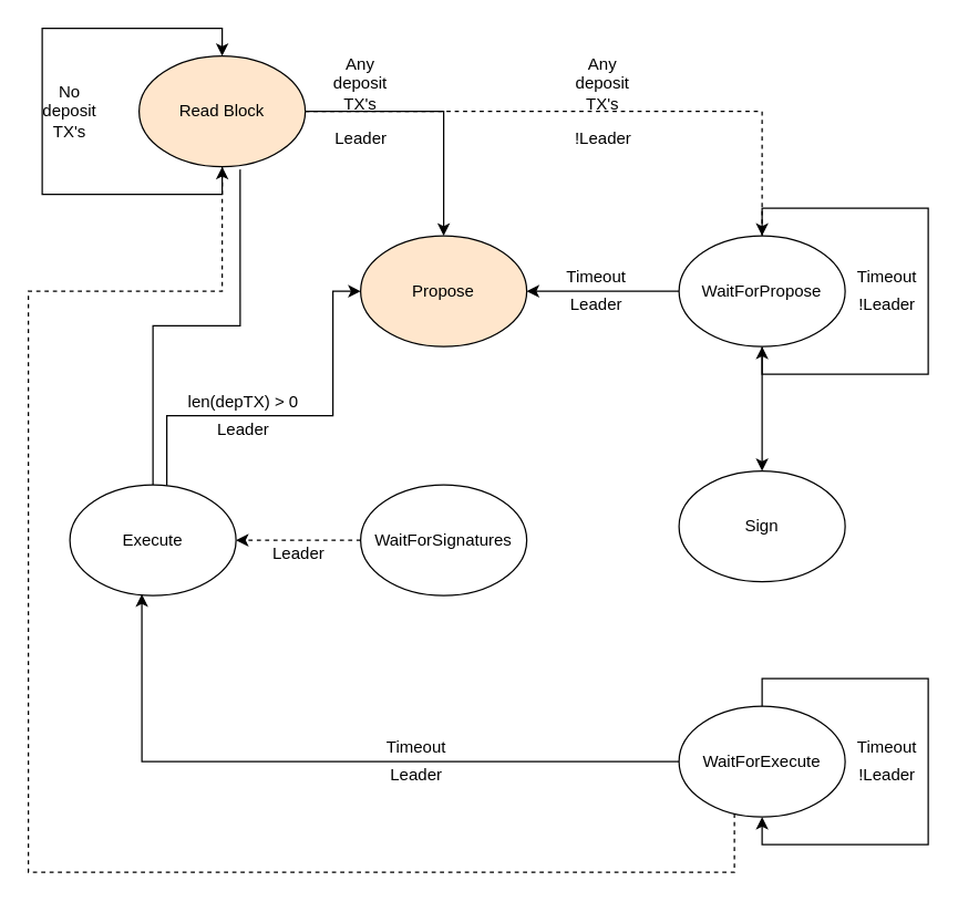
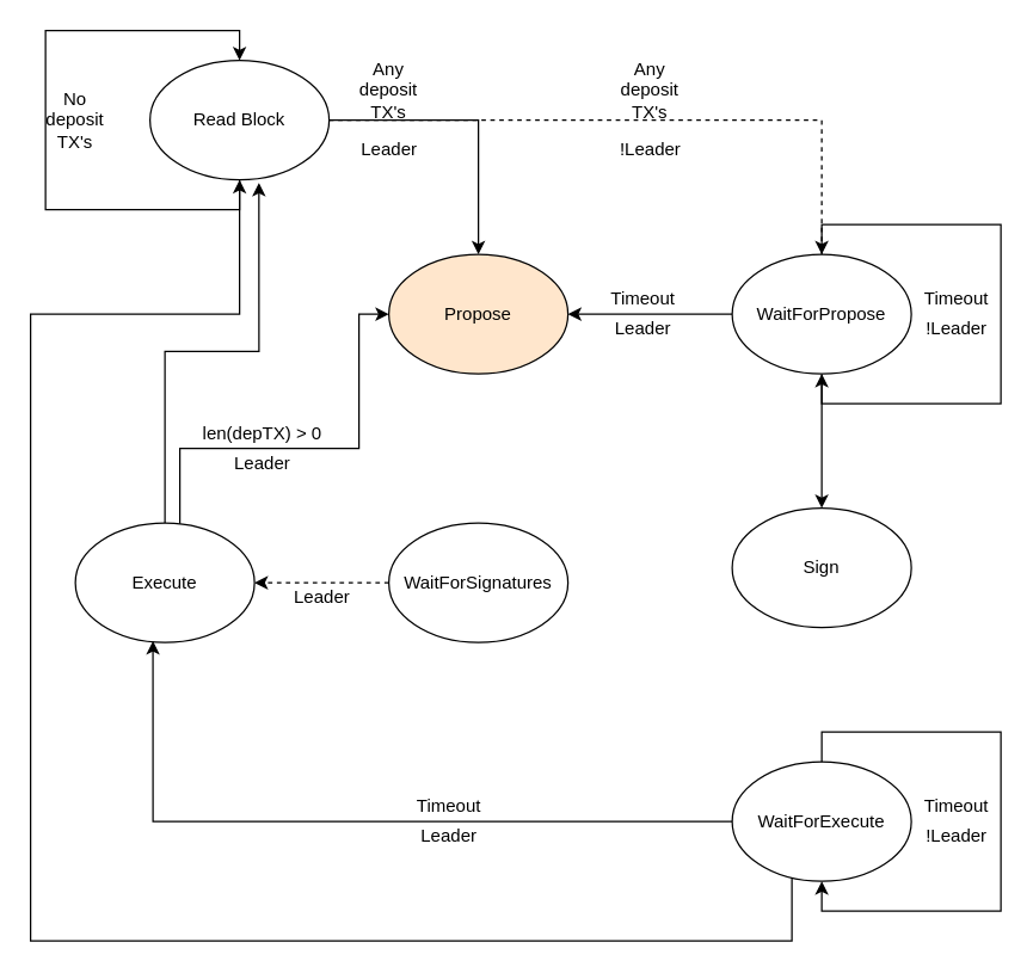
  <mxCell id="0" />
  <mxCell id="1" parent="0" />
  <mxCell id="2" style="edgeStyle=orthogonalEdgeStyle;rounded=0;orthogonalLoop=1;jettySize=auto;html=1;entryX=0.5;entryY=0;entryDx=0;entryDy=0;" edge="1" parent="1" source="4" target="8"><mxGeometry relative="1" as="geometry" /></mxCell>
  <mxCell id="3" style="edgeStyle=orthogonalEdgeStyle;rounded=0;orthogonalLoop=1;jettySize=auto;html=1;entryX=0.5;entryY=0;entryDx=0;entryDy=0;dashed=1;" edge="1" parent="1" source="4" target="14"><mxGeometry relative="1" as="geometry"><mxPoint x="540" y="80" as="targetPoint" /></mxGeometry></mxCell>
- <mxCell id="4" value="Read Block" style="ellipse;whiteSpace=wrap;html=1;fillColor=#ffe6cc;" vertex="1" parent="1"><mxGeometry x="100" y="40" width="120" height="80" as="geometry" /></mxCell>
+ <mxCell id="4" value="Read Block" style="ellipse;whiteSpace=wrap;html=1;" vertex="1" parent="1"><mxGeometry x="100" y="40" width="120" height="80" as="geometry" /></mxCell>
  <mxCell id="5" style="edgeStyle=orthogonalEdgeStyle;rounded=0;orthogonalLoop=1;jettySize=auto;html=1;exitX=0.5;exitY=1;exitDx=0;exitDy=0;" edge="1" parent="1" source="4" target="4"><mxGeometry relative="1" as="geometry" /></mxCell>
  <mxCell id="6" style="edgeStyle=orthogonalEdgeStyle;rounded=0;orthogonalLoop=1;jettySize=auto;html=1;exitX=0.5;exitY=1;exitDx=0;exitDy=0;entryX=0.5;entryY=0;entryDx=0;entryDy=0;" edge="1" parent="1" source="4" target="4"><mxGeometry relative="1" as="geometry"><Array as="points"><mxPoint x="160" y="140" /><mxPoint x="30" y="140" /><mxPoint x="30" y="20" /><mxPoint x="160" y="20" /></Array></mxGeometry></mxCell>
  <mxCell id="7" value="No deposit TX's" style="text;html=1;strokeColor=none;fillColor=none;align=center;verticalAlign=middle;whiteSpace=wrap;rounded=0;" vertex="1" parent="1"><mxGeometry x="30" y="70" width="40" height="20" as="geometry" /></mxCell>
  <mxCell id="8" value="Propose" style="ellipse;whiteSpace=wrap;html=1;fillColor=#ffe6cc;" vertex="1" parent="1"><mxGeometry x="260" y="170" width="120" height="80" as="geometry" /></mxCell>
  <mxCell id="9" value="Any deposit TX's" style="text;html=1;strokeColor=none;fillColor=none;align=center;verticalAlign=middle;whiteSpace=wrap;rounded=0;" vertex="1" parent="1"><mxGeometry x="240" y="50" width="40" height="20" as="geometry" /></mxCell>
  <mxCell id="10" value="Leader" style="text;html=1;align=center;verticalAlign=middle;resizable=0;points=[];autosize=1;" vertex="1" parent="1"><mxGeometry x="235" y="90" width="50" height="20" as="geometry" /></mxCell>
  <mxCell id="11" style="edgeStyle=orthogonalEdgeStyle;rounded=0;orthogonalLoop=1;jettySize=auto;html=1;" edge="1" parent="1" source="14" target="8"><mxGeometry relative="1" as="geometry" /></mxCell>
  <mxCell id="12" style="edgeStyle=orthogonalEdgeStyle;rounded=0;orthogonalLoop=1;jettySize=auto;html=1;entryX=0.5;entryY=1;entryDx=0;entryDy=0;" edge="1" parent="1" source="14" target="14"><mxGeometry relative="1" as="geometry"><mxPoint x="550" y="310" as="targetPoint" /><Array as="points"><mxPoint x="550" y="150" /><mxPoint x="670" y="150" /><mxPoint x="670" y="270" /><mxPoint x="550" y="270" /></Array></mxGeometry></mxCell>
  <mxCell id="13" style="edgeStyle=orthogonalEdgeStyle;rounded=0;orthogonalLoop=1;jettySize=auto;html=1;entryX=0.5;entryY=0;entryDx=0;entryDy=0;" edge="1" parent="1" source="14" target="30"><mxGeometry relative="1" as="geometry" /></mxCell>
  <mxCell id="14" value="WaitForPropose" style="ellipse;whiteSpace=wrap;html=1;" vertex="1" parent="1"><mxGeometry x="490" y="170" width="120" height="80" as="geometry" /></mxCell>
  <mxCell id="15" value="Timeout" style="text;html=1;align=center;verticalAlign=middle;resizable=0;points=[];autosize=1;" vertex="1" parent="1"><mxGeometry x="400" y="190" width="60" height="20" as="geometry" /></mxCell>
  <mxCell id="16" value="Leader" style="text;html=1;align=center;verticalAlign=middle;resizable=0;points=[];autosize=1;" vertex="1" parent="1"><mxGeometry x="405" y="210" width="50" height="20" as="geometry" /></mxCell>
  <mxCell id="17" value="Timeout" style="text;html=1;align=center;verticalAlign=middle;resizable=0;points=[];autosize=1;" vertex="1" parent="1"><mxGeometry x="610" y="190" width="60" height="20" as="geometry" /></mxCell>
  <mxCell id="18" value="!Leader" style="text;html=1;align=center;verticalAlign=middle;resizable=0;points=[];autosize=1;" vertex="1" parent="1"><mxGeometry x="610" y="210" width="60" height="20" as="geometry" /></mxCell>
  <mxCell id="19" style="edgeStyle=orthogonalEdgeStyle;rounded=0;orthogonalLoop=1;jettySize=auto;html=1;dashed=1;" edge="1" parent="1" source="20" target="23"><mxGeometry relative="1" as="geometry" /></mxCell>
  <mxCell id="20" value="WaitForSignatures" style="ellipse;whiteSpace=wrap;html=1;" vertex="1" parent="1"><mxGeometry x="260" y="350" width="120" height="80" as="geometry" /></mxCell>
- <mxCell id="21" style="edgeStyle=orthogonalEdgeStyle;rounded=0;orthogonalLoop=1;jettySize=auto;html=1;entryX=0.608;entryY=1.025;entryDx=0;entryDy=0;entryPerimeter=0;endArrow=none;" edge="1" parent="1" source="23" target="4"><mxGeometry relative="1" as="geometry"><mxPoint x="170" y="230" as="targetPoint" /></mxGeometry></mxCell>
+ <mxCell id="21" style="edgeStyle=orthogonalEdgeStyle;rounded=0;orthogonalLoop=1;jettySize=auto;html=1;entryX=0.608;entryY=1.025;entryDx=0;entryDy=0;entryPerimeter=0;" edge="1" parent="1" source="23" target="4"><mxGeometry relative="1" as="geometry"><mxPoint x="170" y="230" as="targetPoint" /></mxGeometry></mxCell>
  <mxCell id="22" style="edgeStyle=orthogonalEdgeStyle;rounded=0;orthogonalLoop=1;jettySize=auto;html=1;entryX=0;entryY=0.5;entryDx=0;entryDy=0;" edge="1" parent="1" source="23" target="8"><mxGeometry relative="1" as="geometry"><mxPoint x="230" y="210" as="targetPoint" /><Array as="points"><mxPoint x="120" y="300" /><mxPoint x="240" y="300" /><mxPoint x="240" y="210" /></Array></mxGeometry></mxCell>
  <mxCell id="23" value="Execute" style="ellipse;whiteSpace=wrap;html=1;" vertex="1" parent="1"><mxGeometry x="50" y="350" width="120" height="80" as="geometry" /></mxCell>
  <mxCell id="24" value="Leader" style="text;html=1;align=center;verticalAlign=middle;resizable=0;points=[];autosize=1;" vertex="1" parent="1"><mxGeometry x="190" y="390" width="50" height="20" as="geometry" /></mxCell>
  <mxCell id="25" style="edgeStyle=orthogonalEdgeStyle;rounded=0;orthogonalLoop=1;jettySize=auto;html=1;entryX=0.433;entryY=0.988;entryDx=0;entryDy=0;entryPerimeter=0;" edge="1" parent="1" source="27" target="23"><mxGeometry relative="1" as="geometry"><mxPoint x="100" y="550" as="targetPoint" /></mxGeometry></mxCell>
- <mxCell id="26" style="edgeStyle=orthogonalEdgeStyle;rounded=0;orthogonalLoop=1;jettySize=auto;html=1;entryX=0.5;entryY=1;entryDx=0;entryDy=0;dashed=1;" edge="1" parent="1" source="27" target="4"><mxGeometry relative="1" as="geometry"><mxPoint x="150" y="200" as="targetPoint" /><Array as="points"><mxPoint x="530" y="630" /><mxPoint x="20" y="630" /><mxPoint x="20" y="210" /><mxPoint x="160" y="210" /></Array></mxGeometry></mxCell>
+ <mxCell id="26" style="edgeStyle=orthogonalEdgeStyle;rounded=0;orthogonalLoop=1;jettySize=auto;html=1;entryX=0.5;entryY=1;entryDx=0;entryDy=0;" edge="1" parent="1" source="27" target="4"><mxGeometry relative="1" as="geometry"><mxPoint x="150" y="200" as="targetPoint" /><Array as="points"><mxPoint x="530" y="630" /><mxPoint x="20" y="630" /><mxPoint x="20" y="210" /><mxPoint x="160" y="210" /></Array></mxGeometry></mxCell>
  <mxCell id="27" value="WaitForExecute" style="ellipse;whiteSpace=wrap;html=1;" vertex="1" parent="1"><mxGeometry x="490" y="510" width="120" height="80" as="geometry" /></mxCell>
  <mxCell id="28" value="Any deposit TX's" style="text;html=1;strokeColor=none;fillColor=none;align=center;verticalAlign=middle;whiteSpace=wrap;rounded=0;" vertex="1" parent="1"><mxGeometry x="415" y="50" width="40" height="20" as="geometry" /></mxCell>
  <mxCell id="29" value="!Leader" style="text;html=1;align=center;verticalAlign=middle;resizable=0;points=[];autosize=1;" vertex="1" parent="1"><mxGeometry x="405" y="90" width="60" height="20" as="geometry" /></mxCell>
  <mxCell id="30" value="Sign" style="ellipse;whiteSpace=wrap;html=1;" vertex="1" parent="1"><mxGeometry x="490" y="340" width="120" height="80" as="geometry" /></mxCell>
  <mxCell id="31" style="edgeStyle=orthogonalEdgeStyle;rounded=0;orthogonalLoop=1;jettySize=auto;html=1;entryX=0.5;entryY=1;entryDx=0;entryDy=0;" edge="1" parent="1"><mxGeometry relative="1" as="geometry"><mxPoint x="550" y="590" as="targetPoint" /><mxPoint x="550" y="510" as="sourcePoint" /><Array as="points"><mxPoint x="550" y="490" /><mxPoint x="670" y="490" /><mxPoint x="670" y="610" /><mxPoint x="550" y="610" /></Array></mxGeometry></mxCell>
  <mxCell id="32" value="Timeout" style="text;html=1;align=center;verticalAlign=middle;resizable=0;points=[];autosize=1;" vertex="1" parent="1"><mxGeometry x="610" y="530" width="60" height="20" as="geometry" /></mxCell>
  <mxCell id="33" value="!Leader" style="text;html=1;align=center;verticalAlign=middle;resizable=0;points=[];autosize=1;" vertex="1" parent="1"><mxGeometry x="610" y="550" width="60" height="20" as="geometry" /></mxCell>
  <mxCell id="34" value="Timeout" style="text;html=1;align=center;verticalAlign=middle;resizable=0;points=[];autosize=1;" vertex="1" parent="1"><mxGeometry x="270" y="530" width="60" height="20" as="geometry" /></mxCell>
  <mxCell id="35" value="Leader" style="text;html=1;align=center;verticalAlign=middle;resizable=0;points=[];autosize=1;" vertex="1" parent="1"><mxGeometry x="275" y="550" width="50" height="20" as="geometry" /></mxCell>
  <mxCell id="36" value="len(depTX) &amp;gt; 0" style="text;html=1;align=center;verticalAlign=middle;resizable=0;points=[];autosize=1;" vertex="1" parent="1"><mxGeometry x="125" y="280" width="100" height="20" as="geometry" /></mxCell>
  <mxCell id="37" value="Leader" style="text;html=1;align=center;verticalAlign=middle;resizable=0;points=[];autosize=1;" vertex="1" parent="1"><mxGeometry x="150" y="300" width="50" height="20" as="geometry" /></mxCell>
